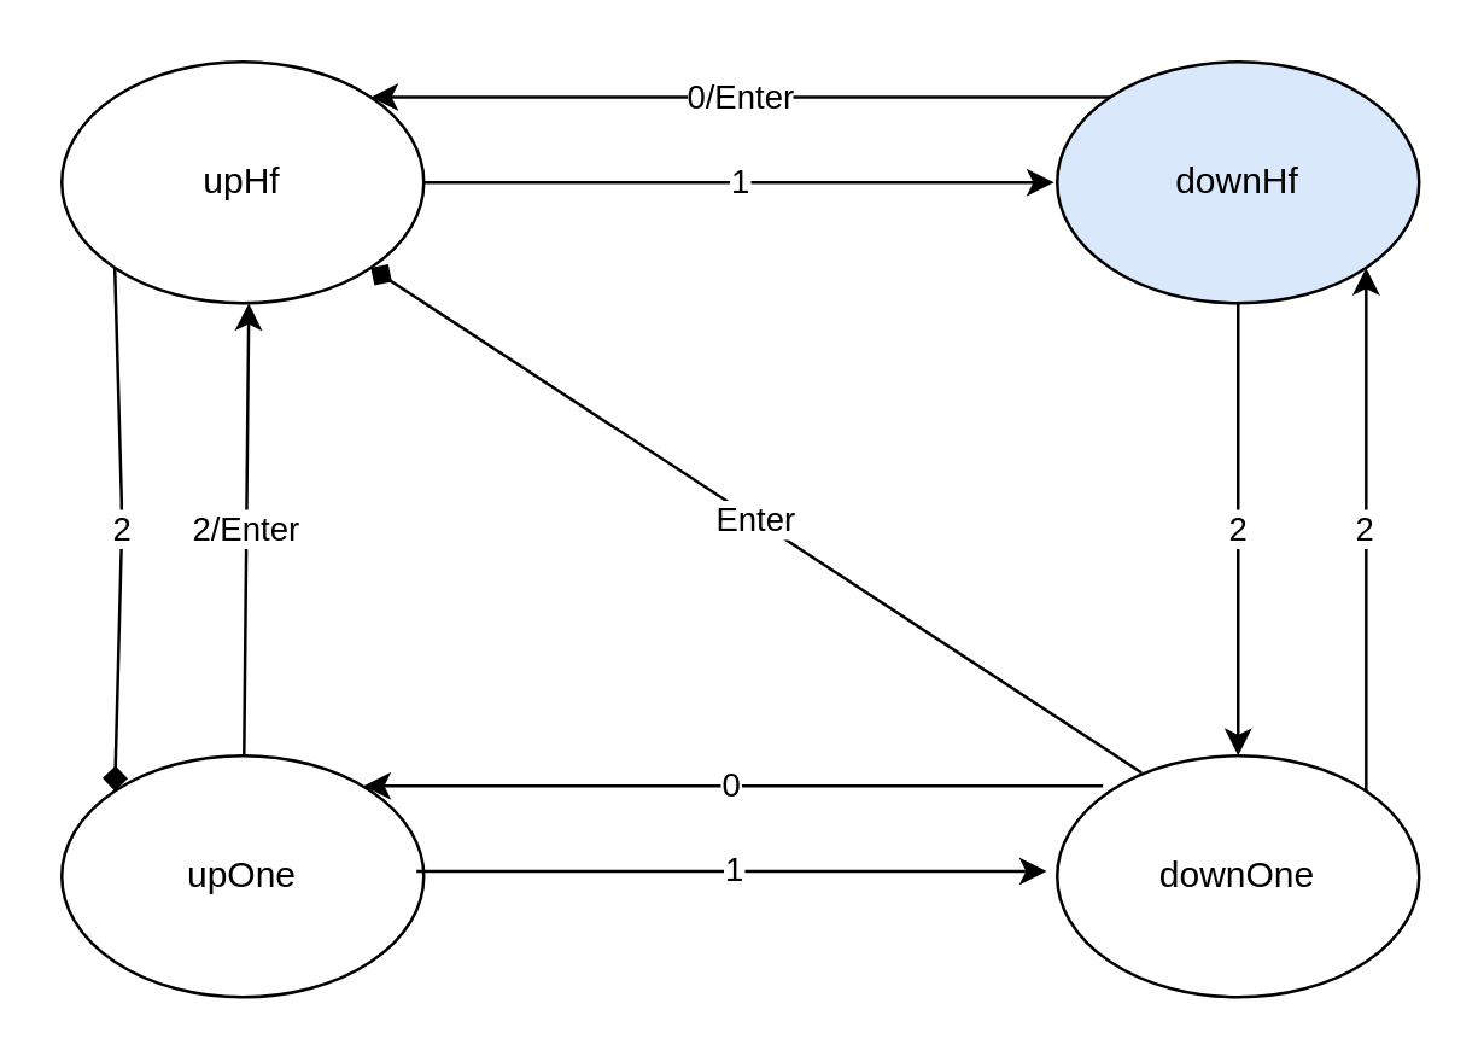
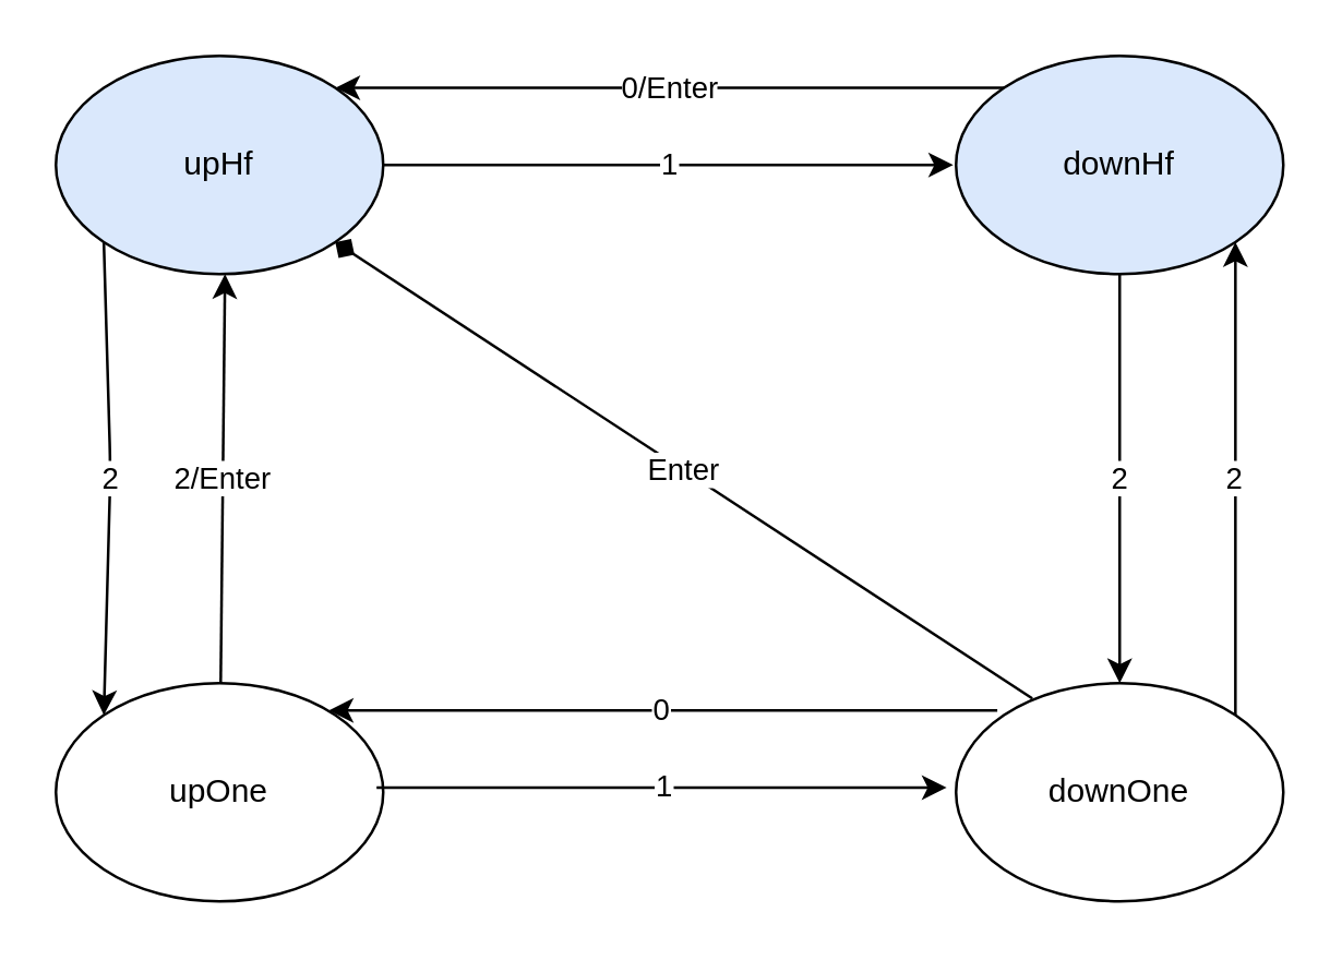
  <mxCell id="0" />
  <mxCell id="1" parent="0" />
  <mxCell id="2" value="downOne" style="ellipse;whiteSpace=wrap;html=1;" vertex="1" parent="1"><mxGeometry x="350" y="250" width="120" height="80" as="geometry" /></mxCell>
  <mxCell id="3" value="upOne" style="ellipse;whiteSpace=wrap;html=1;" vertex="1" parent="1"><mxGeometry x="20" y="250" width="120" height="80" as="geometry" /></mxCell>
  <mxCell id="4" value="downHf" style="ellipse;whiteSpace=wrap;html=1;fillColor=#dae8fc;" vertex="1" parent="1"><mxGeometry x="350" y="20" width="120" height="80" as="geometry" /></mxCell>
- <mxCell id="5" value="upHf" style="ellipse;whiteSpace=wrap;html=1;" vertex="1" parent="1"><mxGeometry x="20" y="20" width="120" height="80" as="geometry" /></mxCell>
+ <mxCell id="5" value="upHf" style="ellipse;whiteSpace=wrap;html=1;fillColor=#dae8fc;" vertex="1" parent="1"><mxGeometry x="20" y="20" width="120" height="80" as="geometry" /></mxCell>
  <mxCell id="6" value="Enter" style="endArrow=diamond;html=1;exitX=0.233;exitY=0.07;exitDx=0;exitDy=0;exitPerimeter=0;entryX=1;entryY=1;entryDx=0;entryDy=0;" edge="1" parent="1" source="2" target="5"><mxGeometry width="50" height="50" relative="1" as="geometry"><mxPoint x="310" y="170" as="sourcePoint" /><mxPoint x="360" y="120" as="targetPoint" /></mxGeometry></mxCell>
  <mxCell id="7" value="0/Enter" style="endArrow=classic;html=1;entryX=1;entryY=0;entryDx=0;entryDy=0;exitX=0;exitY=0;exitDx=0;exitDy=0;" edge="1" parent="1" source="4" target="5"><mxGeometry width="50" height="50" relative="1" as="geometry"><mxPoint x="310" y="170" as="sourcePoint" /><mxPoint x="360" y="120" as="targetPoint" /></mxGeometry></mxCell>
  <mxCell id="8" value="2" style="endArrow=classic;html=1;exitX=0.5;exitY=1;exitDx=0;exitDy=0;entryX=0.5;entryY=0;entryDx=0;entryDy=0;" edge="1" parent="1" source="4" target="2"><mxGeometry width="50" height="50" relative="1" as="geometry"><mxPoint x="310" y="170" as="sourcePoint" /><mxPoint x="360" y="120" as="targetPoint" /><Array as="points"><mxPoint x="410" y="170" /></Array></mxGeometry></mxCell>
  <mxCell id="9" value="1" style="endArrow=classic;html=1;exitX=1;exitY=0.5;exitDx=0;exitDy=0;" edge="1" parent="1" source="5"><mxGeometry width="50" height="50" relative="1" as="geometry"><mxPoint x="310" y="170" as="sourcePoint" /><mxPoint x="349" y="60" as="targetPoint" /></mxGeometry></mxCell>
  <mxCell id="10" value="0" style="endArrow=classic;html=1;entryX=1;entryY=0;entryDx=0;entryDy=0;exitX=0;exitY=0;exitDx=0;exitDy=0;" edge="1" parent="1"><mxGeometry width="50" height="50" relative="1" as="geometry"><mxPoint x="365.144" y="259.996" as="sourcePoint" /><mxPoint x="119.996" y="259.996" as="targetPoint" /></mxGeometry></mxCell>
  <mxCell id="11" value="1" style="endArrow=classic;html=1;exitX=1;exitY=0.5;exitDx=0;exitDy=0;" edge="1" parent="1"><mxGeometry width="50" height="50" relative="1" as="geometry"><mxPoint x="137.57" y="288.28" as="sourcePoint" /><mxPoint x="346.57" y="288.28" as="targetPoint" /></mxGeometry></mxCell>
  <mxCell id="12" value="2" style="endArrow=classic;html=1;exitX=1;exitY=0;exitDx=0;exitDy=0;entryX=1;entryY=1;entryDx=0;entryDy=0;" edge="1" parent="1" source="2" target="4"><mxGeometry width="50" height="50" relative="1" as="geometry"><mxPoint x="420" y="110" as="sourcePoint" /><mxPoint x="420" y="260" as="targetPoint" /><Array as="points" /></mxGeometry></mxCell>
- <mxCell id="13" value="2" style="endArrow=diamond;html=1;exitX=0;exitY=1;exitDx=0;exitDy=0;entryX=0;entryY=0;entryDx=0;entryDy=0;" edge="1" parent="1" source="5" target="3"><mxGeometry width="50" height="50" relative="1" as="geometry"><mxPoint x="40" y="101.72" as="sourcePoint" /><mxPoint x="40" y="251.72" as="targetPoint" /><Array as="points"><mxPoint x="40" y="171.72" /></Array></mxGeometry></mxCell>
+ <mxCell id="13" value="2" style="endArrow=classic;html=1;exitX=0;exitY=1;exitDx=0;exitDy=0;entryX=0;entryY=0;entryDx=0;entryDy=0;" edge="1" parent="1" source="5" target="3"><mxGeometry width="50" height="50" relative="1" as="geometry"><mxPoint x="40" y="101.72" as="sourcePoint" /><mxPoint x="40" y="251.72" as="targetPoint" /><Array as="points"><mxPoint x="40" y="171.72" /></Array></mxGeometry></mxCell>
  <mxCell id="14" value="2/Enter" style="endArrow=classic;html=1;" edge="1" parent="1" source="3"><mxGeometry width="50" height="50" relative="1" as="geometry"><mxPoint x="82" y="240" as="sourcePoint" /><mxPoint x="82" y="100" as="targetPoint" /><Array as="points" /></mxGeometry></mxCell>
